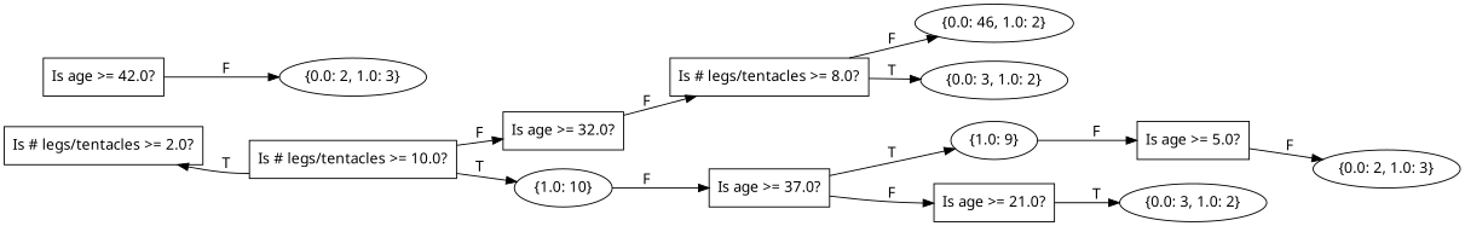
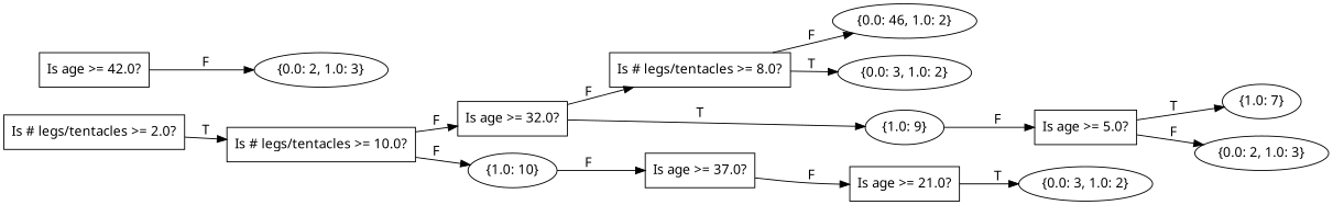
  digraph {
    fontname="Noto Sans"
    rankdir=LR
    node [fontname="Noto Sans" shape=box]
    edge [fontname="Noto Sans"]
    n1 [label="Is # legs/tentacles >= 2.0?"]
    n2 [label="Is # legs/tentacles >= 10.0?"]
    n3 [label="{1.0: 10}" shape=oval]
    n4 [label="Is age >= 32.0?"]
    n5 [label="Is age >= 37.0?"]
    n6 [label="{1.0: 9}" shape=oval]
    n7 [label="Is age >= 21.0?"]
    n8 [label="Is # legs/tentacles >= 8.0?"]
    n9 [label="Is age >= 42.0?"]
    n10 [label="{0.0: 2, 1.0: 3}" shape=oval]
    n11 [label="{0.0: 3, 1.0: 2}" shape=oval]
    n12 [label="{0.0: 46, 1.0: 2}" shape=oval]
    n13 [label="Is age >= 5.0?"]
    n14 [label="{0.0: 3, 1.0: 2}" shape=oval]
+   n15 [label="{1.0: 7}" shape=oval]
    n16 [label="{0.0: 2, 1.0: 3}" shape=oval]
-   n2 -> n1 [label=T]
-   n2 -> n3 [label=T]
+   n1 -> n2 [label=T]
+   n2 -> n3 [label=F]
    n2 -> n4 [label=F]
    n3 -> n5 [label=F]
    n4 -> n8 [label=F]
-   n5 -> n6 [label=T]
+   n4 -> n6 [label=T]
    n5 -> n7 [label=F]
    n6 -> n13 [label=F]
    n7 -> n14 [label=T]
    n8 -> n11 [label=T]
    n8 -> n12 [label=F]
    n9 -> n10 [label=F]
+   n13 -> n15 [label=T]
    n13 -> n16 [label=F]
  }
